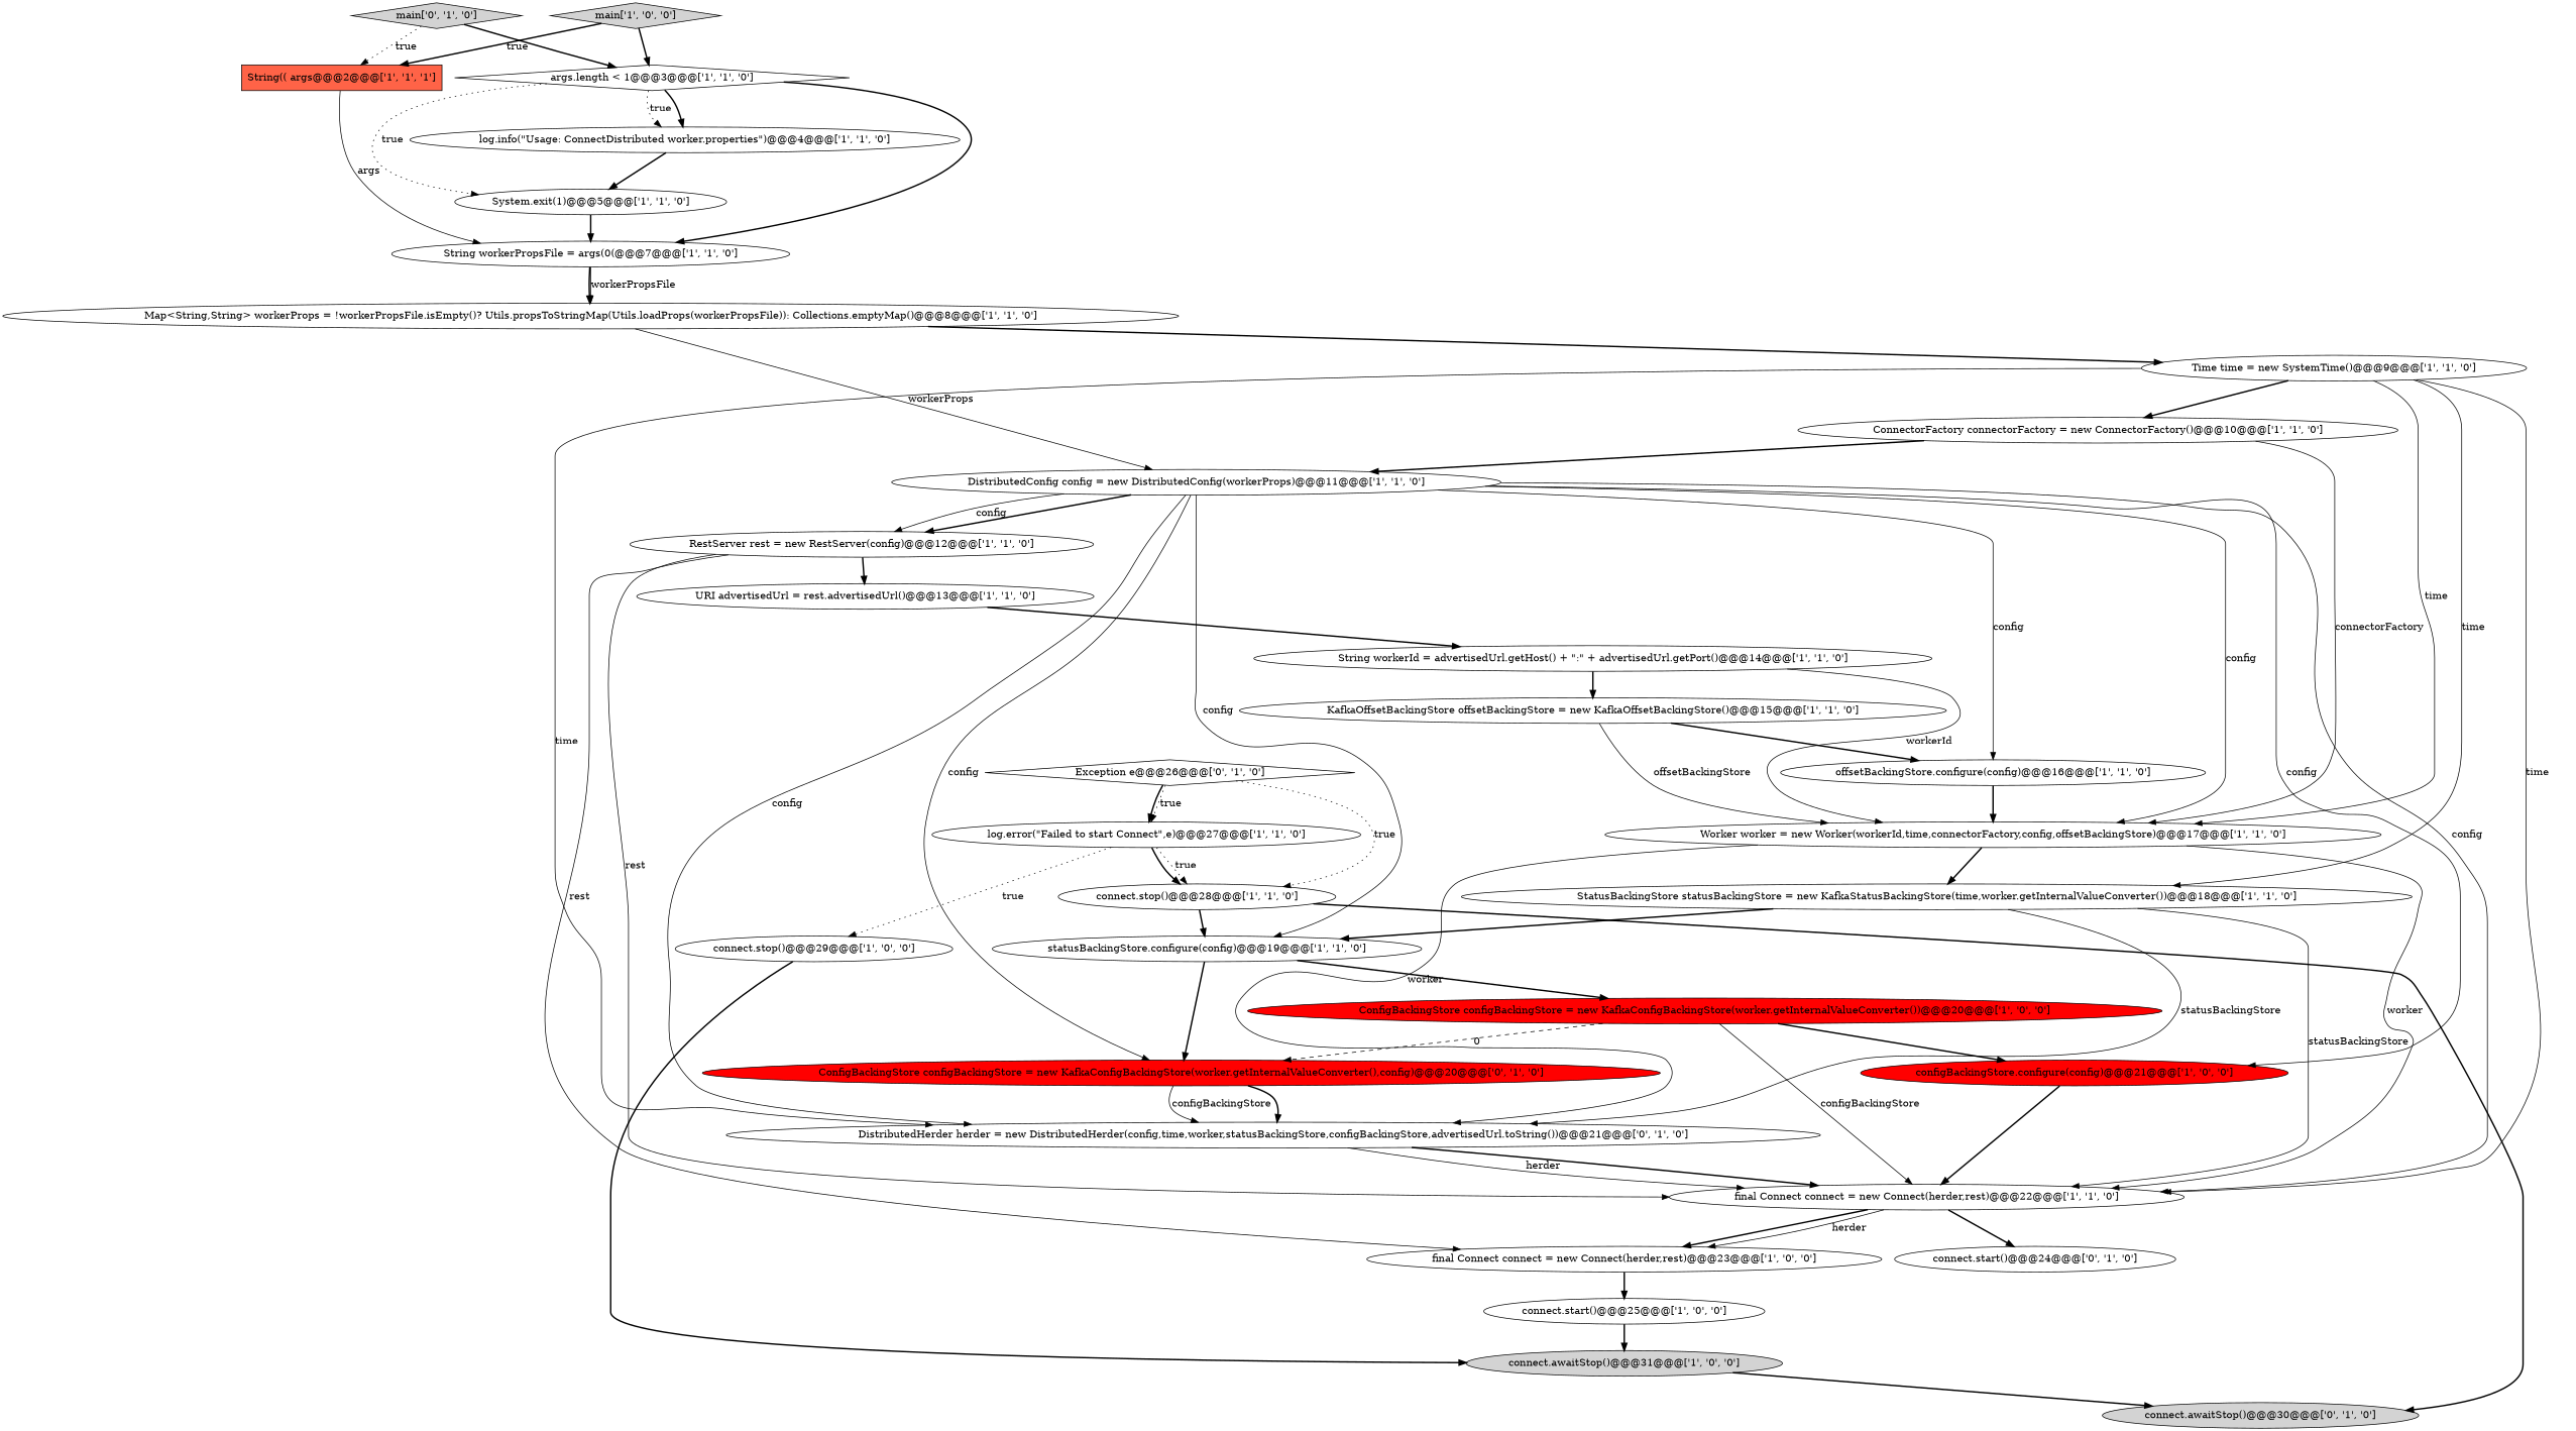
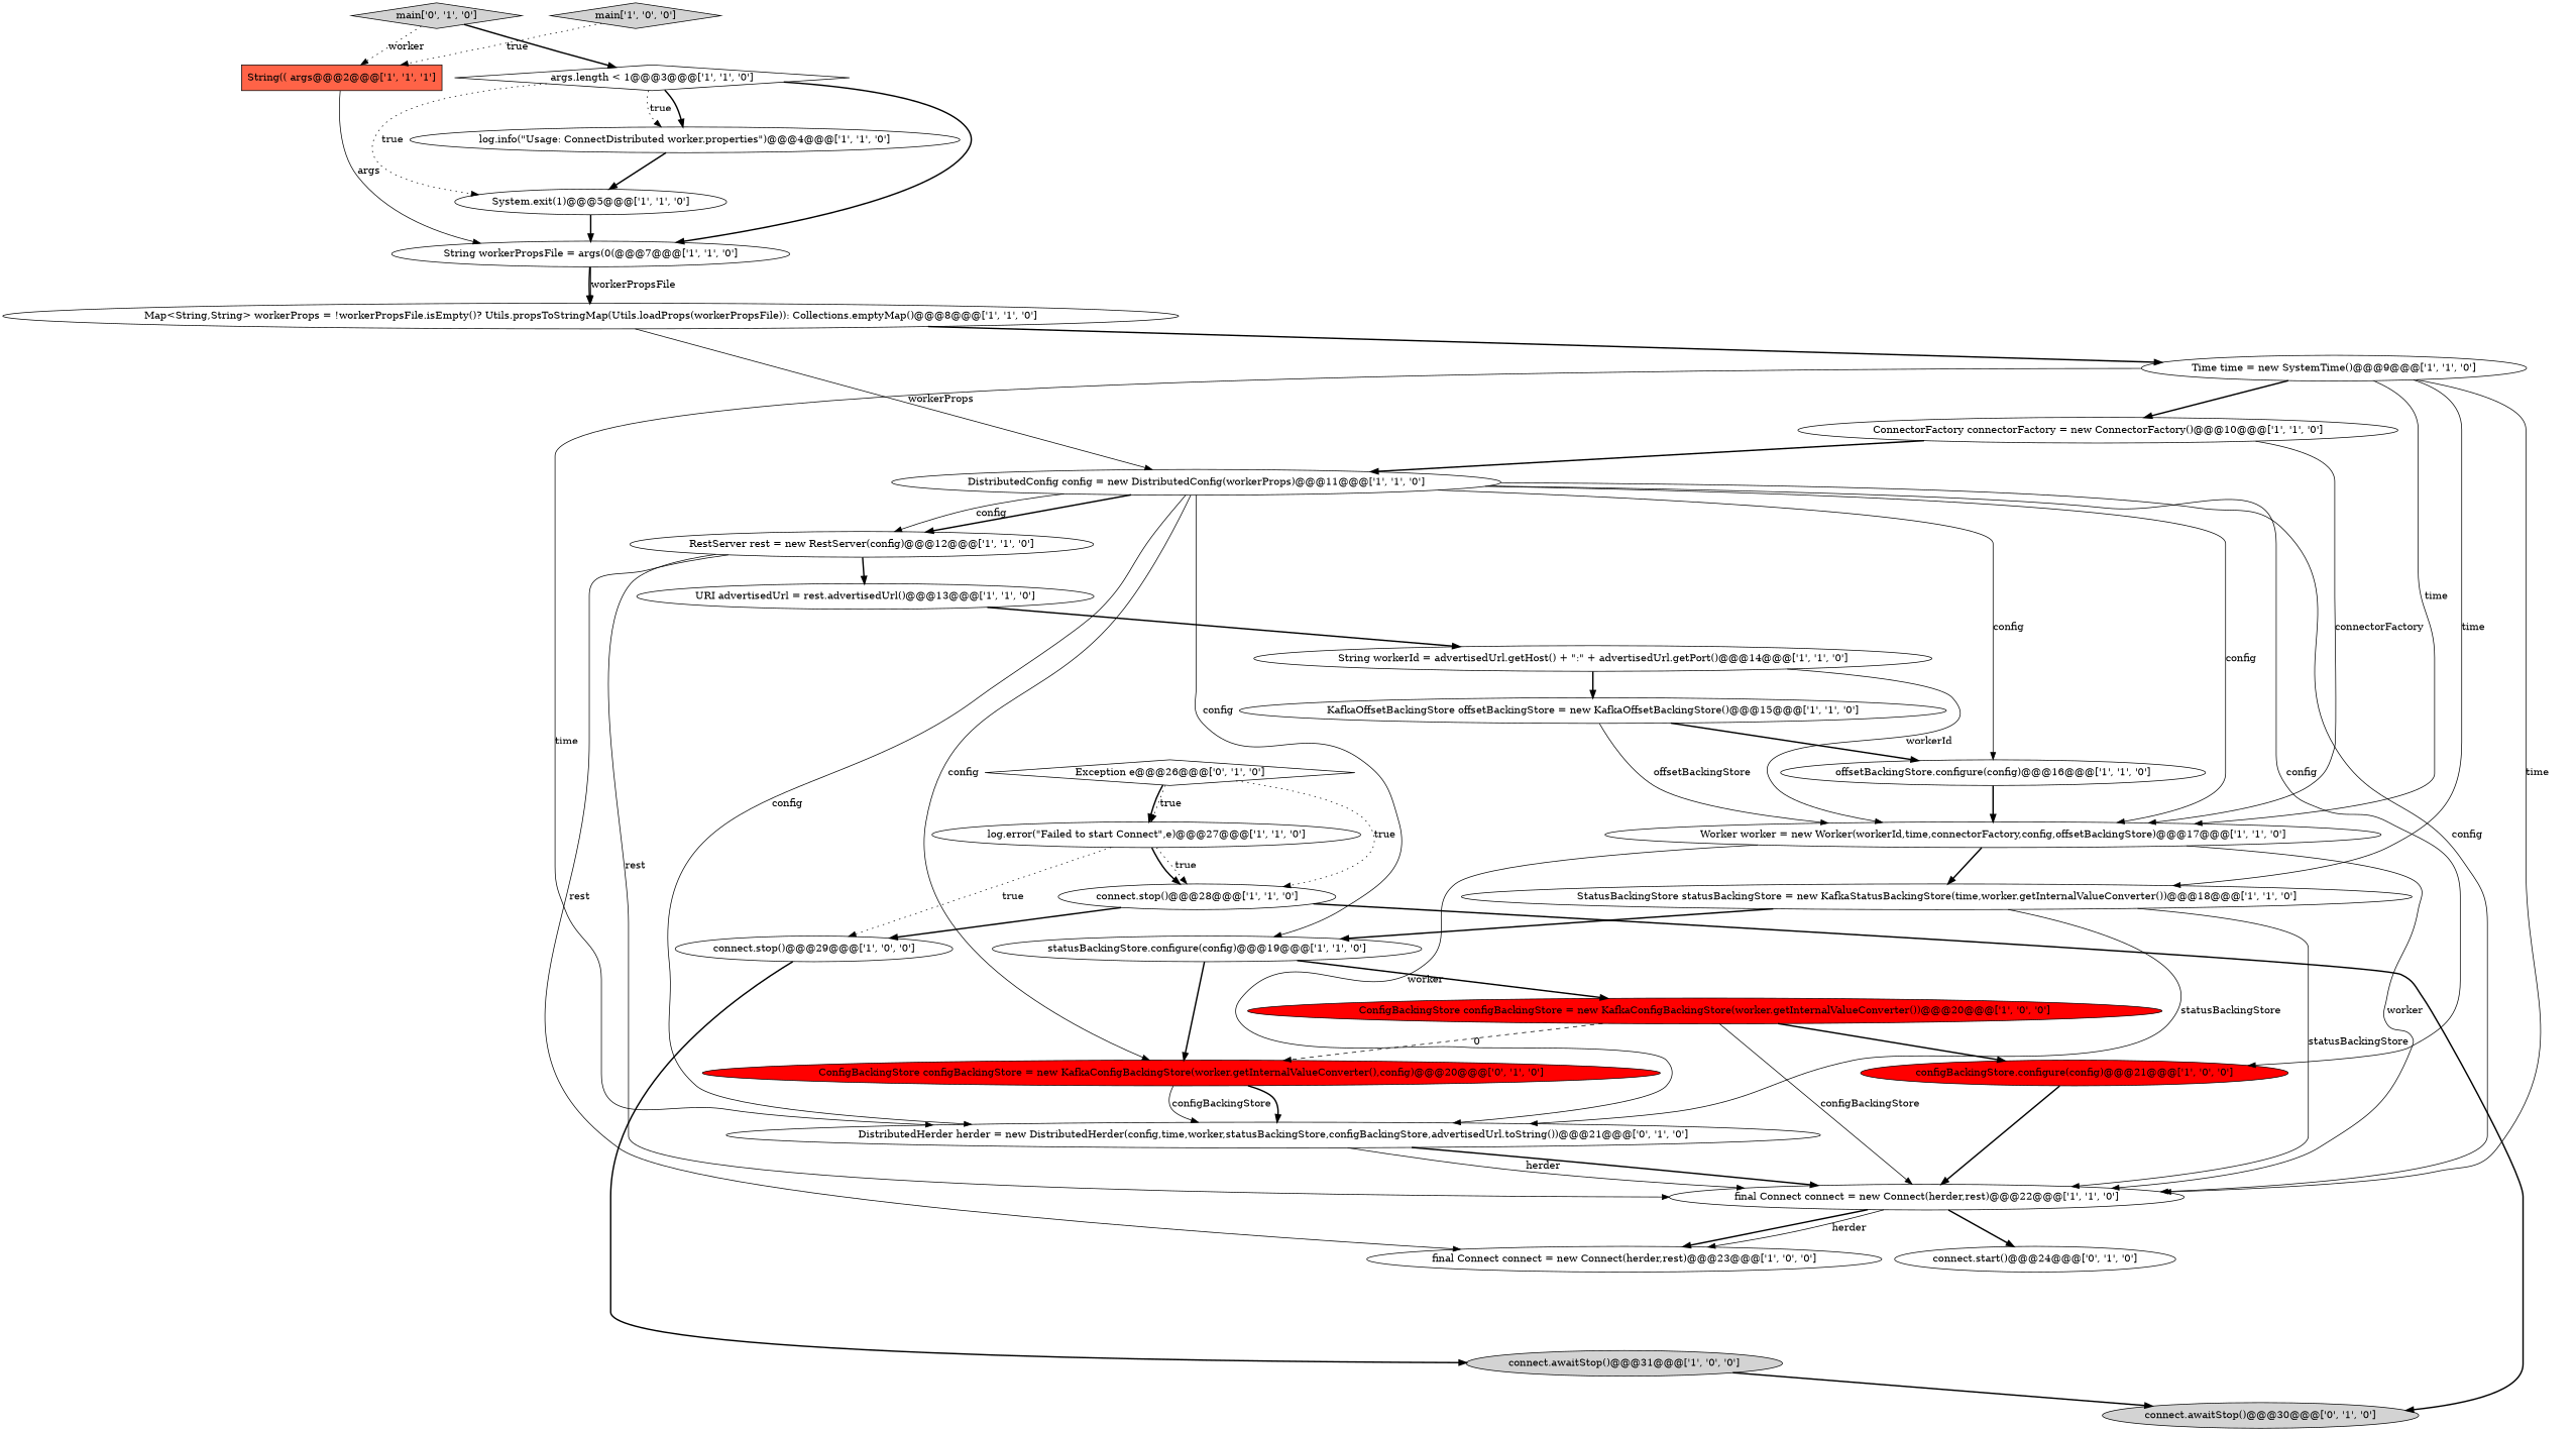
  digraph {
    node [fillcolor=white shape=ellipse style=filled]
    edge [style=bold]
    n1 [label="Worker worker = new Worker(workerId,time,connectorFactory,config,offsetBackingStore)@@@17@@@['1', '1', '0']"]
    n2 [label="StatusBackingStore statusBackingStore = new KafkaStatusBackingStore(time,worker.getInternalValueConverter())@@@18@@@['1', '1', '0']"]
    n3 [label="DistributedHerder herder = new DistributedHerder(config,time,worker,statusBackingStore,configBackingStore,advertisedUrl.toString())@@@21@@@['0', '1', '0']"]
    n4 [label="final Connect connect = new Connect(herder,rest)@@@22@@@['1', '1', '0']"]
    n5 [label="statusBackingStore.configure(config)@@@19@@@['1', '1', '0']"]
    n6 [label="final Connect connect = new Connect(herder,rest)@@@23@@@['1', '0', '0']"]
    n7 [label="connect.start()@@@24@@@['0', '1', '0']"]
    n8 [label="Exception e@@@26@@@['0', '1', '0']" shape=diamond]
    n9 [label="log.error(\"Failed to start Connect\",e)@@@27@@@['1', '1', '0']"]
    n10 [label="connect.stop()@@@28@@@['1', '1', '0']"]
    n11 [label="connect.stop()@@@29@@@['1', '0', '0']"]
    n12 [fillcolor=lightgray label="connect.awaitStop()@@@30@@@['0', '1', '0']"]
    n13 [label="Time time = new SystemTime()@@@9@@@['1', '1', '0']"]
    n14 [label="ConnectorFactory connectorFactory = new ConnectorFactory()@@@10@@@['1', '1', '0']"]
    n15 [label="DistributedConfig config = new DistributedConfig(workerProps)@@@11@@@['1', '1', '0']"]
    n16 [fillcolor=red label="ConfigBackingStore configBackingStore = new KafkaConfigBackingStore(worker.getInternalValueConverter(),config)@@@20@@@['0', '1', '0']"]
    n17 [fillcolor=red label="ConfigBackingStore configBackingStore = new KafkaConfigBackingStore(worker.getInternalValueConverter())@@@20@@@['1', '0', '0']"]
    n18 [label="String workerPropsFile = args(0(@@@7@@@['1', '1', '0']"]
    n19 [label="Map<String,String> workerProps = !workerPropsFile.isEmpty()? Utils.propsToStringMap(Utils.loadProps(workerPropsFile)): Collections.emptyMap()@@@8@@@['1', '1', '0']"]
-   n20 [label="connect.start()@@@25@@@['1', '0', '0']"]
    n21 [fillcolor=lightgray label="connect.awaitStop()@@@31@@@['1', '0', '0']"]
    n22 [fillcolor=red label="configBackingStore.configure(config)@@@21@@@['1', '0', '0']"]
    n23 [label="KafkaOffsetBackingStore offsetBackingStore = new KafkaOffsetBackingStore()@@@15@@@['1', '1', '0']"]
    n24 [label="offsetBackingStore.configure(config)@@@16@@@['1', '1', '0']"]
    n25 [label="RestServer rest = new RestServer(config)@@@12@@@['1', '1', '0']"]
    n26 [label="URI advertisedUrl = rest.advertisedUrl()@@@13@@@['1', '1', '0']"]
    n27 [fillcolor=lightgray label="main['0', '1', '0']" shape=diamond]
    n28 [fillcolor=tomato label="String(( args@@@2@@@['1', '1', '1']" shape=box]
    n29 [label="args.length < 1@@@3@@@['1', '1', '0']" shape=diamond]
    n30 [label="System.exit(1)@@@5@@@['1', '1', '0']"]
    n31 [label="log.info(\"Usage: ConnectDistributed worker.properties\")@@@4@@@['1', '1', '0']"]
    n32 [label="String workerId = advertisedUrl.getHost() + \":\" + advertisedUrl.getPort()@@@14@@@['1', '1', '0']"]
    n33 [fillcolor=lightgray label="main['1', '0', '0']" shape=diamond]
    n1 -> n2
    n1 -> n3 [label=worker style=solid]
    n1 -> n4 [label=worker style=solid]
    n2 -> n3 [label=statusBackingStore style=solid]
    n2 -> n4 [label=statusBackingStore style=solid]
    n2 -> n5
    n3 -> n4 [label=herder style=solid]
    n3 -> n4
    n4 -> n6
    n4 -> n6 [label=herder style=solid]
    n4 -> n7
    n5 -> n16
    n5 -> n17
-   n6 -> n20
    n8 -> n9 [label=true style=dotted]
    n8 -> n9
    n8 -> n10 [label=true style=dotted]
    n9 -> n10 [label=true style=dotted]
    n9 -> n10
    n9 -> n11 [label=true style=dotted]
-   n10 -> n5
+   n10 -> n11
    n10 -> n12
    n11 -> n21
    n13 -> n1 [label=time style=solid]
    n13 -> n2 [label=time style=solid]
    n13 -> n3 [label=time style=solid]
    n13 -> n4 [label=time style=solid]
    n13 -> n14
    n14 -> n1 [label=connectorFactory style=solid]
    n14 -> n15
    n15 -> n1 [label=config style=solid]
    n15 -> n3 [label=config style=solid]
    n15 -> n4 [label=config style=solid]
    n15 -> n5 [label=config style=solid]
    n15 -> n16 [label=config style=solid]
    n15 -> n22 [label=config style=solid]
    n15 -> n24 [label=config style=solid]
    n15 -> n25
    n15 -> n25 [label=config style=solid]
    n16 -> n3
    n16 -> n3 [label=configBackingStore style=solid]
    n17 -> n4 [label=configBackingStore style=solid]
    n17 -> n16 [label=0 style=dashed]
    n17 -> n22
    n18 -> n19
    n18 -> n19 [label=workerPropsFile style=solid]
    n19 -> n13
    n19 -> n15 [label=workerProps style=solid]
-   n20 -> n21
    n21 -> n12
    n22 -> n4
    n23 -> n1 [label=offsetBackingStore style=solid]
    n23 -> n24
    n24 -> n1
    n25 -> n4 [label=rest style=solid]
    n25 -> n6 [label=rest style=solid]
    n25 -> n26
    n26 -> n32
-   n27 -> n28 [label=true style=dotted]
+   n27 -> n28 [label=worker style=dotted]
    n27 -> n29
    n28 -> n18 [label=args style=solid]
    n29 -> n18
    n29 -> n30 [label=true style=dotted]
    n29 -> n31
    n29 -> n31 [label=true style=dotted]
    n30 -> n18
    n31 -> n30
    n32 -> n1 [label=workerId style=solid]
    n32 -> n23
-   n33 -> n28 [label=true]
-   n33 -> n29
+   n33 -> n28 [label=true style=dotted]
  }
